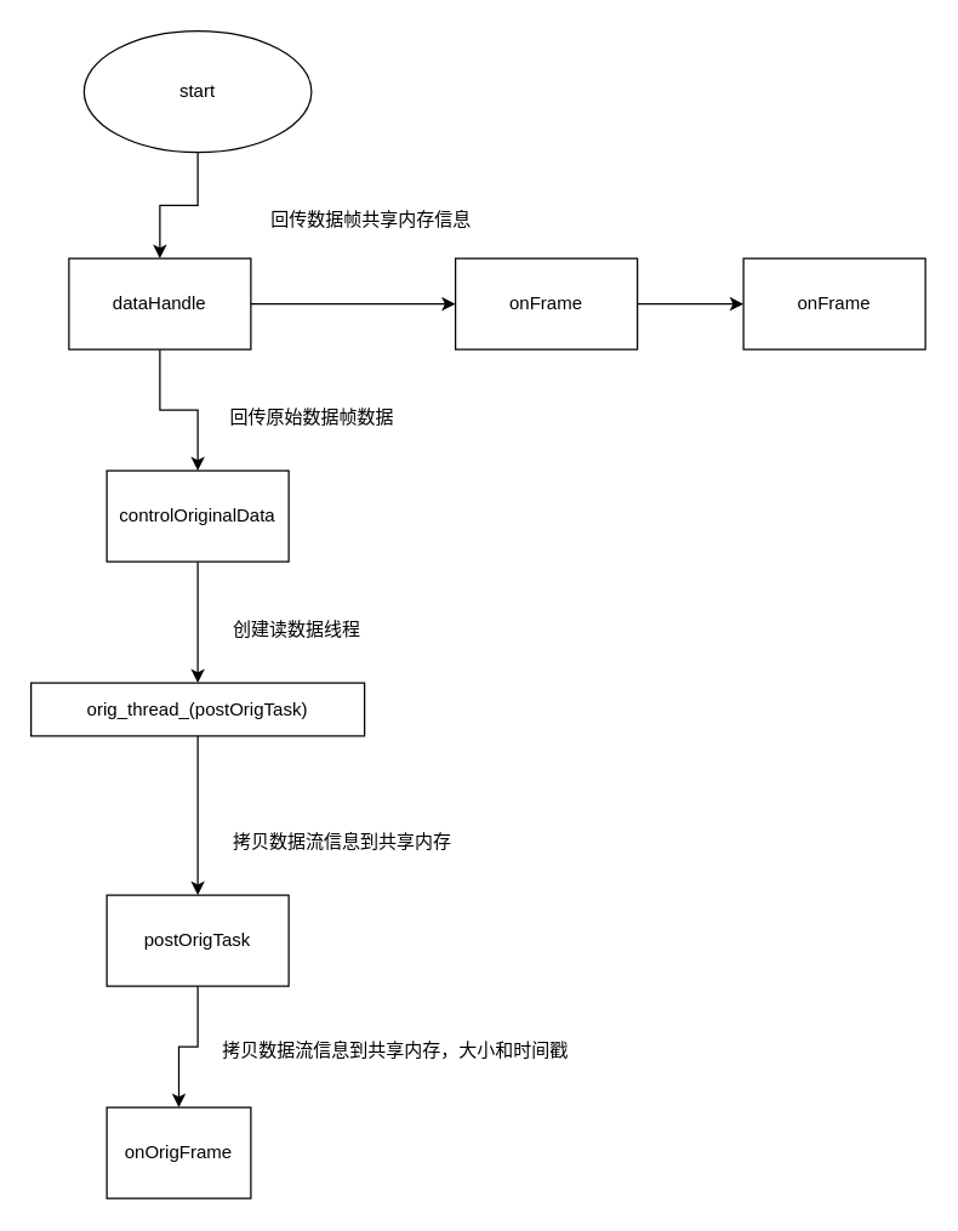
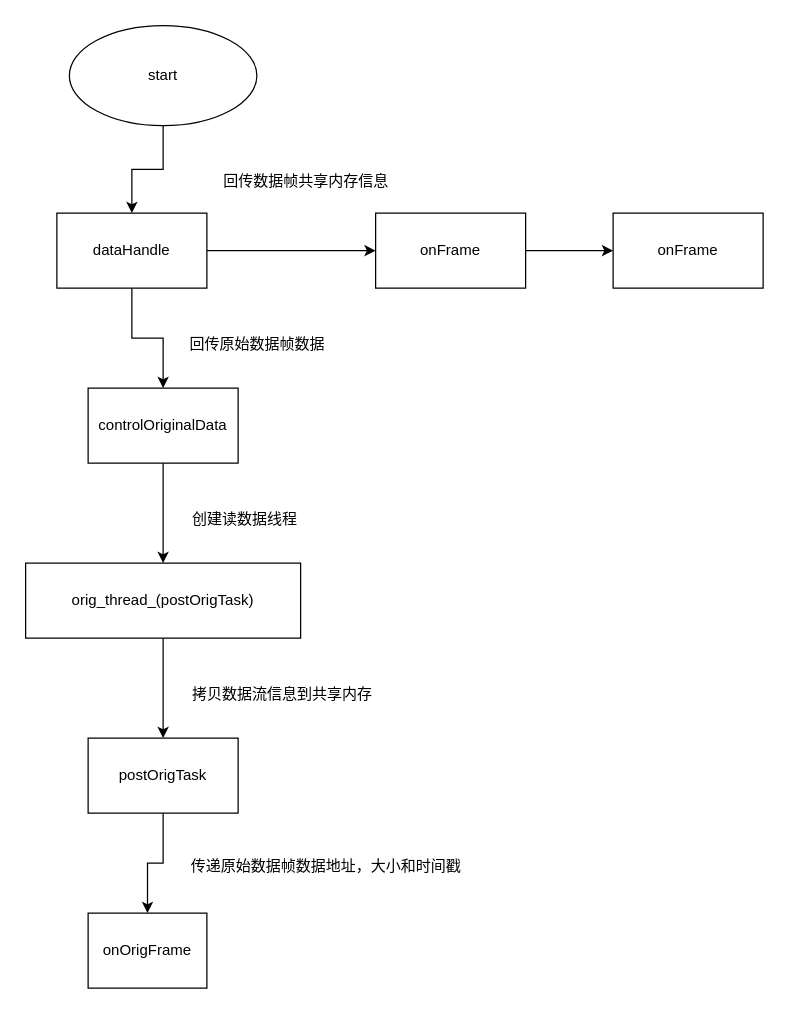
  <mxCell id="0" />
  <mxCell id="1" parent="0" />
  <mxCell id="2" style="edgeStyle=orthogonalEdgeStyle;rounded=0;orthogonalLoop=1;jettySize=auto;html=1;exitX=1;exitY=0.5;exitDx=0;exitDy=0;entryX=0;entryY=0.5;entryDx=0;entryDy=0;" edge="1" parent="1" source="4" target="6"><mxGeometry relative="1" as="geometry" /></mxCell>
  <mxCell id="3" value="" style="edgeStyle=orthogonalEdgeStyle;rounded=0;orthogonalLoop=1;jettySize=auto;html=1;" edge="1" parent="1" source="4" target="11"><mxGeometry relative="1" as="geometry" /></mxCell>
  <mxCell id="4" value="dataHandle" style="rounded=0;whiteSpace=wrap;html=1;" vertex="1" parent="1"><mxGeometry x="45" y="170" width="120" height="60" as="geometry" /></mxCell>
  <mxCell id="5" value="" style="edgeStyle=orthogonalEdgeStyle;rounded=0;orthogonalLoop=1;jettySize=auto;html=1;" edge="1" parent="1" source="6" target="9"><mxGeometry relative="1" as="geometry" /></mxCell>
  <mxCell id="6" value="onFrame" style="whiteSpace=wrap;html=1;" vertex="1" parent="1"><mxGeometry x="300" y="170" width="120" height="60" as="geometry" /></mxCell>
  <mxCell id="7" style="edgeStyle=orthogonalEdgeStyle;rounded=0;orthogonalLoop=1;jettySize=auto;html=1;exitX=0.5;exitY=1;exitDx=0;exitDy=0;entryX=0.5;entryY=0;entryDx=0;entryDy=0;" edge="1" parent="1" source="8" target="4"><mxGeometry relative="1" as="geometry" /></mxCell>
  <mxCell id="8" value="start" style="ellipse;whiteSpace=wrap;html=1;" vertex="1" parent="1"><mxGeometry x="55" y="20" width="150" height="80" as="geometry" /></mxCell>
  <mxCell id="9" value="onFrame" style="whiteSpace=wrap;html=1;" vertex="1" parent="1"><mxGeometry x="490" y="170" width="120" height="60" as="geometry" /></mxCell>
  <mxCell id="10" value="" style="edgeStyle=orthogonalEdgeStyle;rounded=0;orthogonalLoop=1;jettySize=auto;html=1;" edge="1" parent="1" source="11" target="15"><mxGeometry relative="1" as="geometry" /></mxCell>
  <mxCell id="11" value="controlOriginalData" style="whiteSpace=wrap;html=1;rounded=0;" vertex="1" parent="1"><mxGeometry x="70" y="310" width="120" height="60" as="geometry" /></mxCell>
  <mxCell id="12" value="回传数据帧共享内存信息" style="text;html=1;align=center;verticalAlign=middle;resizable=0;points=[];autosize=1;strokeColor=none;fillColor=none;" vertex="1" parent="1"><mxGeometry x="164" y="130" width="160" height="30" as="geometry" /></mxCell>
  <mxCell id="13" value="回传原始数据帧数据" style="text;html=1;align=center;verticalAlign=middle;resizable=0;points=[];autosize=1;strokeColor=none;fillColor=none;" vertex="1" parent="1"><mxGeometry x="140" y="260" width="130" height="30" as="geometry" /></mxCell>
  <mxCell id="14" value="" style="edgeStyle=orthogonalEdgeStyle;rounded=0;orthogonalLoop=1;jettySize=auto;html=1;" edge="1" parent="1" source="15" target="17"><mxGeometry relative="1" as="geometry" /></mxCell>
- <mxCell id="15" value="orig_thread_(postOrigTask)" style="whiteSpace=wrap;html=1;rounded=0;" vertex="1" parent="1"><mxGeometry x="20" y="450" width="220" height="35" as="geometry" /></mxCell>
+ <mxCell id="15" value="orig_thread_(postOrigTask)" style="whiteSpace=wrap;html=1;rounded=0;" vertex="1" parent="1"><mxGeometry x="20" y="450" width="220" height="60" as="geometry" /></mxCell>
  <mxCell id="16" value="" style="edgeStyle=orthogonalEdgeStyle;rounded=0;orthogonalLoop=1;jettySize=auto;html=1;" edge="1" parent="1" source="17" target="19"><mxGeometry relative="1" as="geometry" /></mxCell>
  <mxCell id="17" value="postOrigTask" style="whiteSpace=wrap;html=1;rounded=0;" vertex="1" parent="1"><mxGeometry x="70" y="590" width="120" height="60" as="geometry" /></mxCell>
  <mxCell id="18" value="创建读数据线程" style="text;html=1;align=center;verticalAlign=middle;resizable=0;points=[];autosize=1;strokeColor=none;fillColor=none;" vertex="1" parent="1"><mxGeometry x="140" y="400" width="110" height="30" as="geometry" /></mxCell>
  <mxCell id="19" value="onOrigFrame" style="whiteSpace=wrap;html=1;rounded=0;" vertex="1" parent="1"><mxGeometry x="70" y="730" width="95" height="60" as="geometry" /></mxCell>
  <mxCell id="20" value="拷贝数据流信息到共享内存" style="text;html=1;align=center;verticalAlign=middle;resizable=0;points=[];autosize=1;strokeColor=none;fillColor=none;" vertex="1" parent="1"><mxGeometry x="140" y="540" width="170" height="30" as="geometry" /></mxCell>
- <mxCell id="21" value="拷贝数据流信息到共享内存，大小和时间戳" style="text;html=1;align=center;verticalAlign=middle;resizable=0;points=[];autosize=1;strokeColor=none;fillColor=none;" vertex="1" parent="1"><mxGeometry x="140" y="678" width="240" height="30" as="geometry" /></mxCell>
+ <mxCell id="21" value="传递原始数据帧数据地址，大小和时间戳" style="text;html=1;align=center;verticalAlign=middle;resizable=0;points=[];autosize=1;strokeColor=none;fillColor=none;" vertex="1" parent="1"><mxGeometry x="140" y="678" width="240" height="30" as="geometry" /></mxCell>
